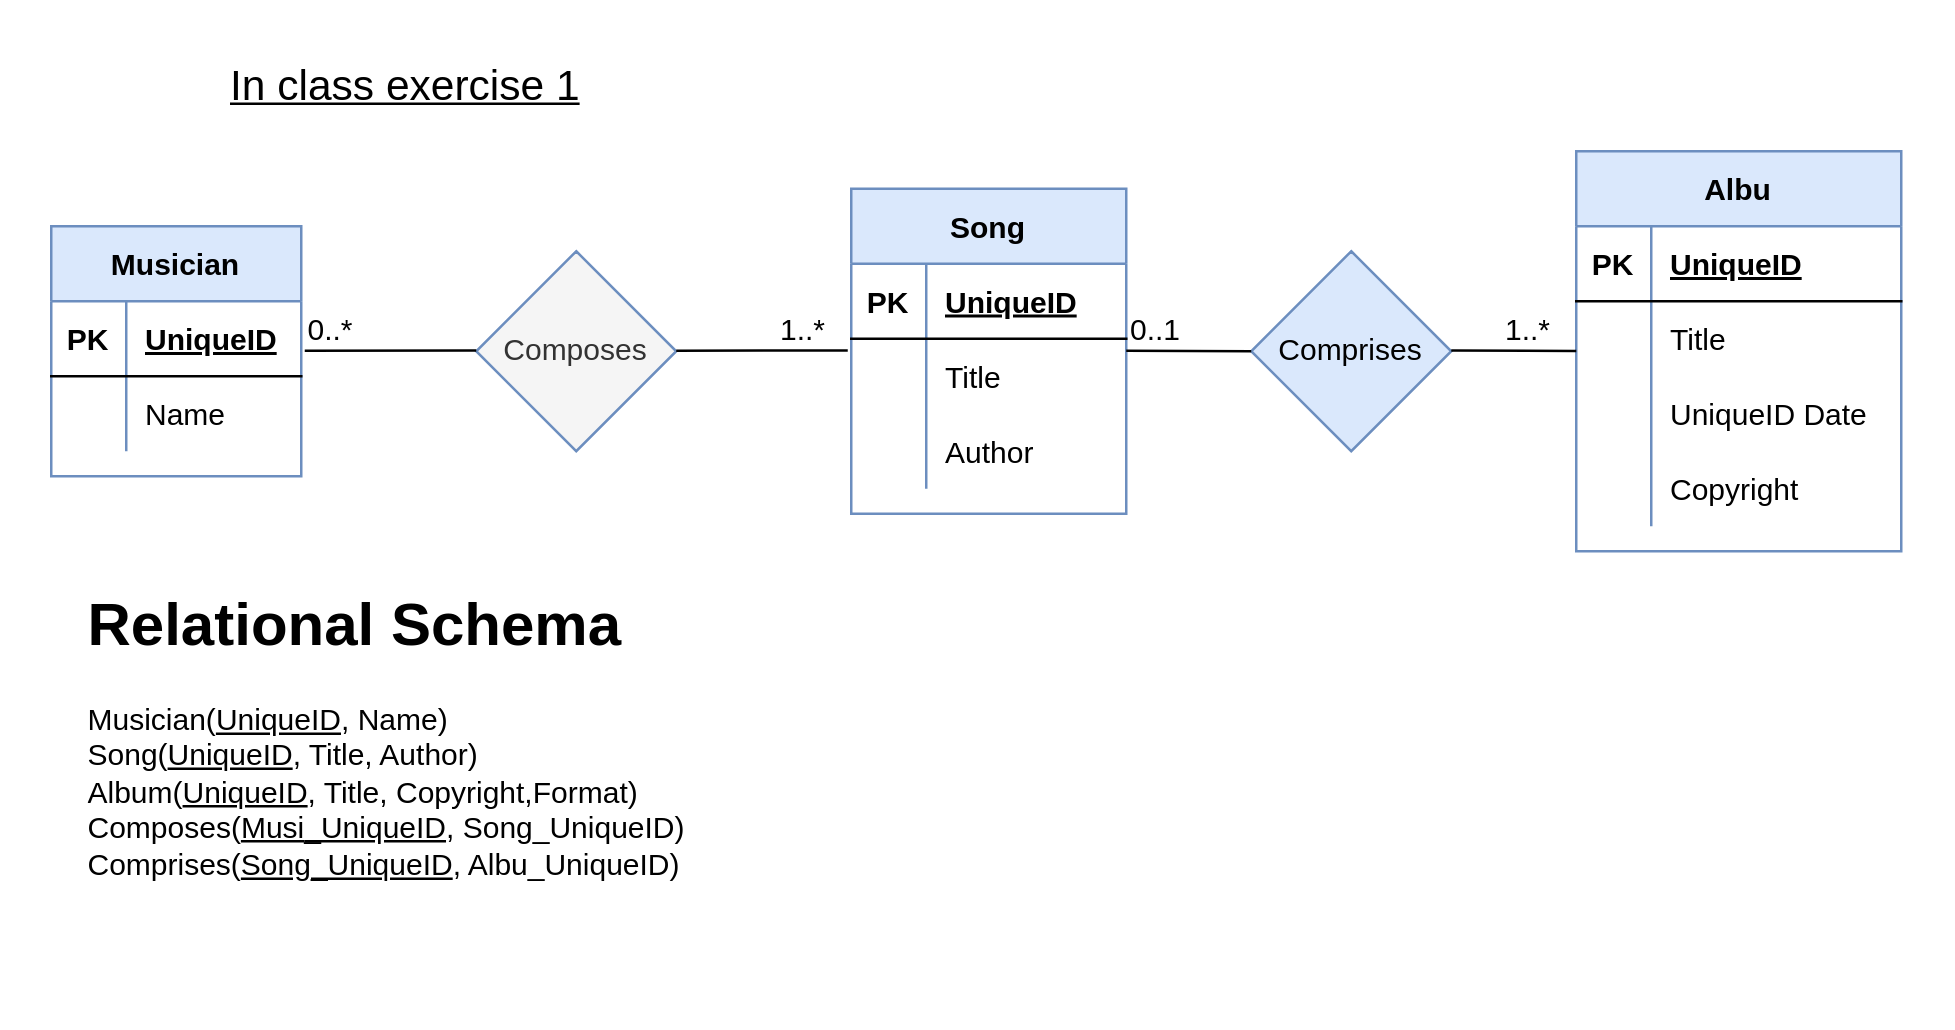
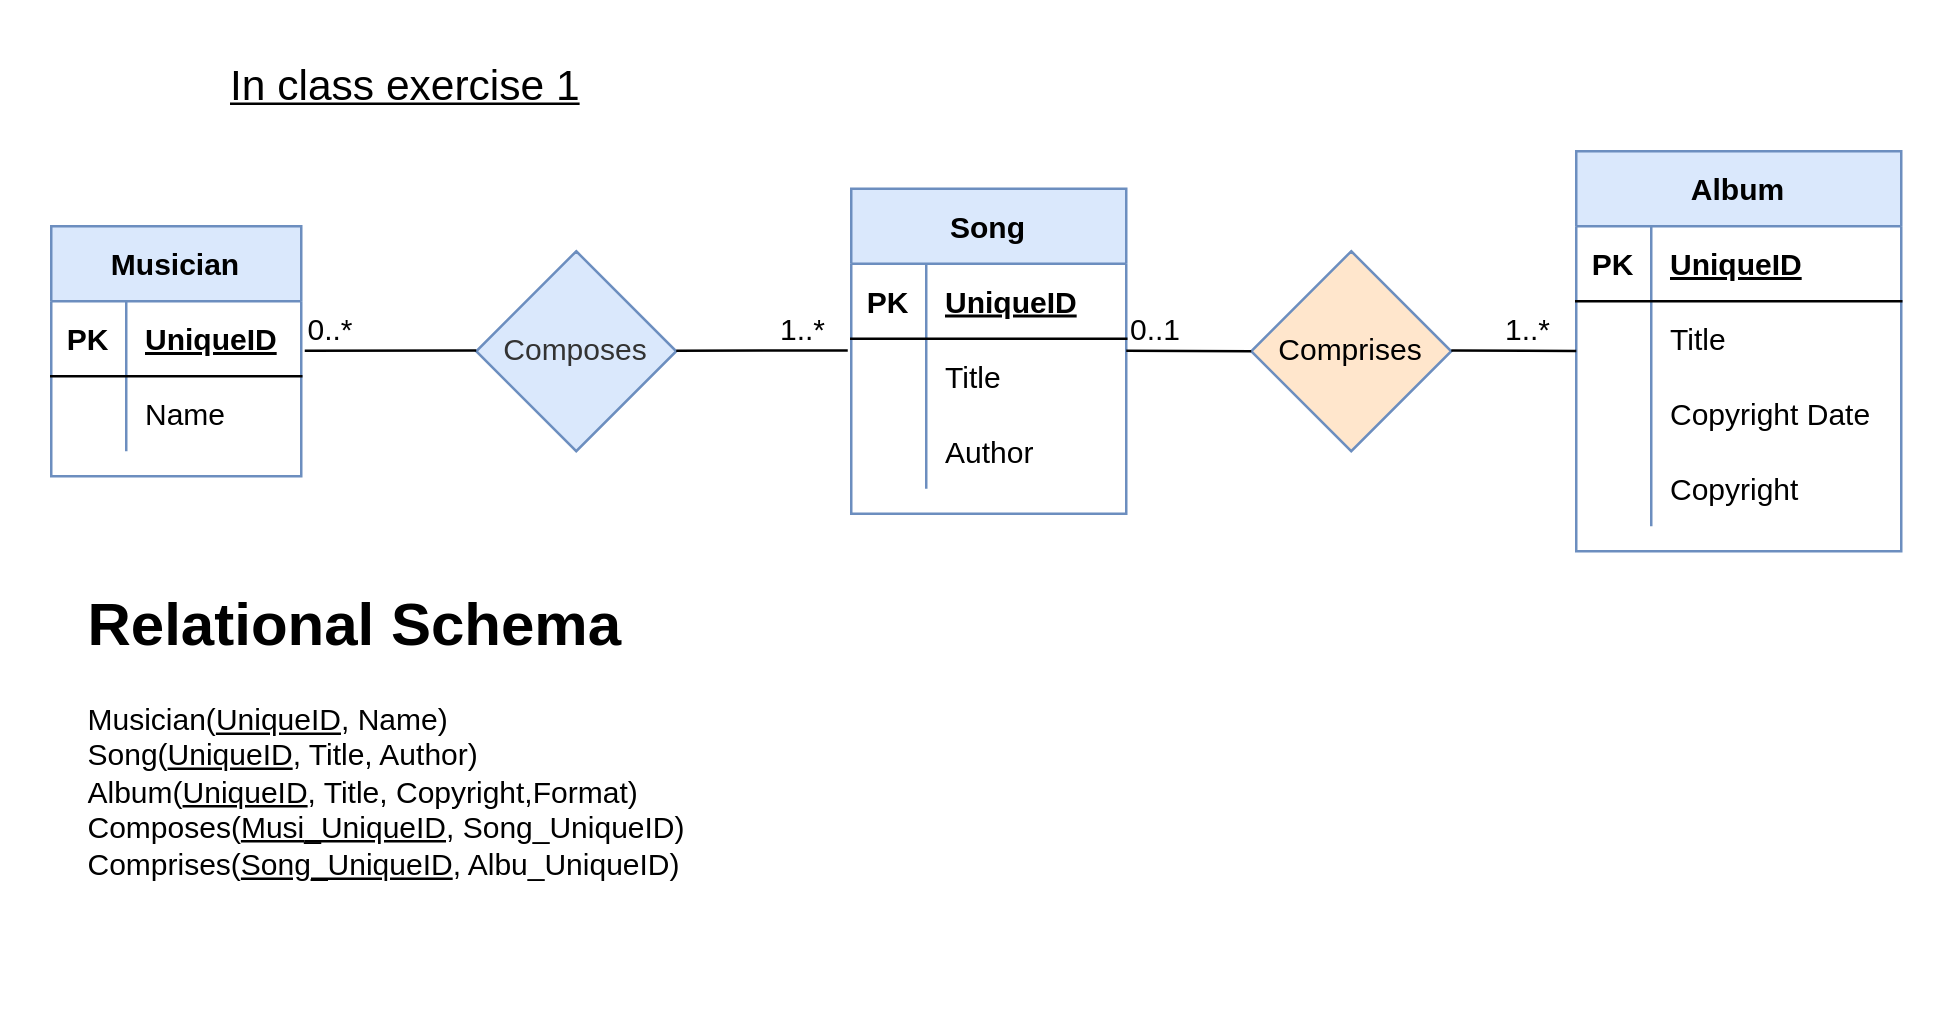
  <mxCell id="0" />
  <mxCell id="1" parent="0" />
  <mxCell id="2" value="Musician" style="shape=table;startSize=30;container=1;collapsible=1;childLayout=tableLayout;fixedRows=1;rowLines=0;fontStyle=1;align=center;resizeLast=1;fillColor=#dae8fc;strokeColor=#6c8ebf;" vertex="1" parent="1"><mxGeometry x="20" y="90" width="100" height="100" as="geometry" /></mxCell>
  <mxCell id="3" value="" style="shape=tableRow;horizontal=0;startSize=0;swimlaneHead=0;swimlaneBody=0;fillColor=none;collapsible=0;dropTarget=0;points=[[0,0.5],[1,0.5]];portConstraint=eastwest;top=0;left=0;right=0;bottom=1;" vertex="1" parent="2"><mxGeometry y="30" width="100" height="30" as="geometry" /></mxCell>
  <mxCell id="4" value="PK" style="shape=partialRectangle;connectable=0;fillColor=none;top=0;left=0;bottom=0;right=0;fontStyle=1;overflow=hidden;" vertex="1" parent="3"><mxGeometry width="30" height="30" as="geometry"><mxRectangle width="30" height="30" as="alternateBounds" /></mxGeometry></mxCell>
  <mxCell id="5" value="UniqueID" style="shape=partialRectangle;connectable=0;fillColor=none;top=0;left=0;bottom=0;right=0;align=left;spacingLeft=6;fontStyle=5;overflow=hidden;" vertex="1" parent="3"><mxGeometry x="30" width="70" height="30" as="geometry"><mxRectangle width="70" height="30" as="alternateBounds" /></mxGeometry></mxCell>
  <mxCell id="6" value="" style="shape=tableRow;horizontal=0;startSize=0;swimlaneHead=0;swimlaneBody=0;fillColor=none;collapsible=0;dropTarget=0;points=[[0,0.5],[1,0.5]];portConstraint=eastwest;top=0;left=0;right=0;bottom=0;" vertex="1" parent="2"><mxGeometry y="60" width="100" height="30" as="geometry" /></mxCell>
  <mxCell id="7" value="" style="shape=partialRectangle;connectable=0;fillColor=none;top=0;left=0;bottom=0;right=0;editable=1;overflow=hidden;" vertex="1" parent="6"><mxGeometry width="30" height="30" as="geometry"><mxRectangle width="30" height="30" as="alternateBounds" /></mxGeometry></mxCell>
  <mxCell id="8" value="Name" style="shape=partialRectangle;connectable=0;fillColor=none;top=0;left=0;bottom=0;right=0;align=left;spacingLeft=6;overflow=hidden;" vertex="1" parent="6"><mxGeometry x="30" width="70" height="30" as="geometry"><mxRectangle width="70" height="30" as="alternateBounds" /></mxGeometry></mxCell>
  <mxCell id="9" value="Song" style="shape=table;startSize=30;container=1;collapsible=1;childLayout=tableLayout;fixedRows=1;rowLines=0;fontStyle=1;align=center;resizeLast=1;fillColor=#dae8fc;strokeColor=#6c8ebf;" vertex="1" parent="1"><mxGeometry x="340" y="75" width="110" height="130" as="geometry" /></mxCell>
  <mxCell id="10" value="" style="shape=tableRow;horizontal=0;startSize=0;swimlaneHead=0;swimlaneBody=0;fillColor=none;collapsible=0;dropTarget=0;points=[[0,0.5],[1,0.5]];portConstraint=eastwest;top=0;left=0;right=0;bottom=1;" vertex="1" parent="9"><mxGeometry y="30" width="110" height="30" as="geometry" /></mxCell>
  <mxCell id="11" value="PK" style="shape=partialRectangle;connectable=0;fillColor=none;top=0;left=0;bottom=0;right=0;fontStyle=1;overflow=hidden;" vertex="1" parent="10"><mxGeometry width="30" height="30" as="geometry"><mxRectangle width="30" height="30" as="alternateBounds" /></mxGeometry></mxCell>
  <mxCell id="12" value="UniqueID" style="shape=partialRectangle;connectable=0;fillColor=none;top=0;left=0;bottom=0;right=0;align=left;spacingLeft=6;fontStyle=5;overflow=hidden;" vertex="1" parent="10"><mxGeometry x="30" width="80" height="30" as="geometry"><mxRectangle width="80" height="30" as="alternateBounds" /></mxGeometry></mxCell>
  <mxCell id="13" value="" style="shape=tableRow;horizontal=0;startSize=0;swimlaneHead=0;swimlaneBody=0;fillColor=none;collapsible=0;dropTarget=0;points=[[0,0.5],[1,0.5]];portConstraint=eastwest;top=0;left=0;right=0;bottom=0;" vertex="1" parent="9"><mxGeometry y="60" width="110" height="30" as="geometry" /></mxCell>
  <mxCell id="14" value="" style="shape=partialRectangle;connectable=0;fillColor=none;top=0;left=0;bottom=0;right=0;editable=1;overflow=hidden;" vertex="1" parent="13"><mxGeometry width="30" height="30" as="geometry"><mxRectangle width="30" height="30" as="alternateBounds" /></mxGeometry></mxCell>
  <mxCell id="15" value="Title" style="shape=partialRectangle;connectable=0;fillColor=none;top=0;left=0;bottom=0;right=0;align=left;spacingLeft=6;overflow=hidden;" vertex="1" parent="13"><mxGeometry x="30" width="80" height="30" as="geometry"><mxRectangle width="80" height="30" as="alternateBounds" /></mxGeometry></mxCell>
  <mxCell id="16" value="" style="shape=tableRow;horizontal=0;startSize=0;swimlaneHead=0;swimlaneBody=0;fillColor=none;collapsible=0;dropTarget=0;points=[[0,0.5],[1,0.5]];portConstraint=eastwest;top=0;left=0;right=0;bottom=0;" vertex="1" parent="9"><mxGeometry y="90" width="110" height="30" as="geometry" /></mxCell>
  <mxCell id="17" value="" style="shape=partialRectangle;connectable=0;fillColor=none;top=0;left=0;bottom=0;right=0;editable=1;overflow=hidden;" vertex="1" parent="16"><mxGeometry width="30" height="30" as="geometry"><mxRectangle width="30" height="30" as="alternateBounds" /></mxGeometry></mxCell>
  <mxCell id="18" value="Author" style="shape=partialRectangle;connectable=0;fillColor=none;top=0;left=0;bottom=0;right=0;align=left;spacingLeft=6;overflow=hidden;" vertex="1" parent="16"><mxGeometry x="30" width="80" height="30" as="geometry"><mxRectangle width="80" height="30" as="alternateBounds" /></mxGeometry></mxCell>
- <mxCell id="19" value="Albu" style="shape=table;startSize=30;container=1;collapsible=1;childLayout=tableLayout;fixedRows=1;rowLines=0;fontStyle=1;align=center;resizeLast=1;fillColor=#dae8fc;strokeColor=#6c8ebf;" vertex="1" parent="1"><mxGeometry x="630" y="60" width="130" height="160" as="geometry" /></mxCell>
+ <mxCell id="19" value="Album" style="shape=table;startSize=30;container=1;collapsible=1;childLayout=tableLayout;fixedRows=1;rowLines=0;fontStyle=1;align=center;resizeLast=1;fillColor=#dae8fc;strokeColor=#6c8ebf;" vertex="1" parent="1"><mxGeometry x="630" y="60" width="130" height="160" as="geometry" /></mxCell>
  <mxCell id="20" value="" style="shape=tableRow;horizontal=0;startSize=0;swimlaneHead=0;swimlaneBody=0;fillColor=none;collapsible=0;dropTarget=0;points=[[0,0.5],[1,0.5]];portConstraint=eastwest;top=0;left=0;right=0;bottom=1;" vertex="1" parent="19"><mxGeometry y="30" width="130" height="30" as="geometry" /></mxCell>
  <mxCell id="21" value="PK" style="shape=partialRectangle;connectable=0;fillColor=none;top=0;left=0;bottom=0;right=0;fontStyle=1;overflow=hidden;" vertex="1" parent="20"><mxGeometry width="30" height="30" as="geometry"><mxRectangle width="30" height="30" as="alternateBounds" /></mxGeometry></mxCell>
  <mxCell id="22" value="UniqueID" style="shape=partialRectangle;connectable=0;fillColor=none;top=0;left=0;bottom=0;right=0;align=left;spacingLeft=6;fontStyle=5;overflow=hidden;" vertex="1" parent="20"><mxGeometry x="30" width="100" height="30" as="geometry"><mxRectangle width="100" height="30" as="alternateBounds" /></mxGeometry></mxCell>
  <mxCell id="23" value="" style="shape=tableRow;horizontal=0;startSize=0;swimlaneHead=0;swimlaneBody=0;fillColor=none;collapsible=0;dropTarget=0;points=[[0,0.5],[1,0.5]];portConstraint=eastwest;top=0;left=0;right=0;bottom=0;" vertex="1" parent="19"><mxGeometry y="60" width="130" height="30" as="geometry" /></mxCell>
  <mxCell id="24" value="" style="shape=partialRectangle;connectable=0;fillColor=none;top=0;left=0;bottom=0;right=0;editable=1;overflow=hidden;" vertex="1" parent="23"><mxGeometry width="30" height="30" as="geometry"><mxRectangle width="30" height="30" as="alternateBounds" /></mxGeometry></mxCell>
  <mxCell id="25" value="Title" style="shape=partialRectangle;connectable=0;fillColor=none;top=0;left=0;bottom=0;right=0;align=left;spacingLeft=6;overflow=hidden;" vertex="1" parent="23"><mxGeometry x="30" width="100" height="30" as="geometry"><mxRectangle width="100" height="30" as="alternateBounds" /></mxGeometry></mxCell>
  <mxCell id="26" value="" style="shape=tableRow;horizontal=0;startSize=0;swimlaneHead=0;swimlaneBody=0;fillColor=none;collapsible=0;dropTarget=0;points=[[0,0.5],[1,0.5]];portConstraint=eastwest;top=0;left=0;right=0;bottom=0;" vertex="1" parent="19"><mxGeometry y="90" width="130" height="30" as="geometry" /></mxCell>
  <mxCell id="27" value="" style="shape=partialRectangle;connectable=0;fillColor=none;top=0;left=0;bottom=0;right=0;editable=1;overflow=hidden;" vertex="1" parent="26"><mxGeometry width="30" height="30" as="geometry"><mxRectangle width="30" height="30" as="alternateBounds" /></mxGeometry></mxCell>
- <mxCell id="28" value="UniqueID Date" style="shape=partialRectangle;connectable=0;fillColor=none;top=0;left=0;bottom=0;right=0;align=left;spacingLeft=6;overflow=hidden;" vertex="1" parent="26"><mxGeometry x="30" width="100" height="30" as="geometry"><mxRectangle width="100" height="30" as="alternateBounds" /></mxGeometry></mxCell>
+ <mxCell id="28" value="Copyright Date" style="shape=partialRectangle;connectable=0;fillColor=none;top=0;left=0;bottom=0;right=0;align=left;spacingLeft=6;overflow=hidden;" vertex="1" parent="26"><mxGeometry x="30" width="100" height="30" as="geometry"><mxRectangle width="100" height="30" as="alternateBounds" /></mxGeometry></mxCell>
  <mxCell id="29" value="" style="shape=tableRow;horizontal=0;startSize=0;swimlaneHead=0;swimlaneBody=0;fillColor=none;collapsible=0;dropTarget=0;points=[[0,0.5],[1,0.5]];portConstraint=eastwest;top=0;left=0;right=0;bottom=0;" vertex="1" parent="19"><mxGeometry y="120" width="130" height="30" as="geometry" /></mxCell>
  <mxCell id="30" value="" style="shape=partialRectangle;connectable=0;fillColor=none;top=0;left=0;bottom=0;right=0;editable=1;overflow=hidden;" vertex="1" parent="29"><mxGeometry width="30" height="30" as="geometry"><mxRectangle width="30" height="30" as="alternateBounds" /></mxGeometry></mxCell>
  <mxCell id="31" value="Copyright" style="shape=partialRectangle;connectable=0;fillColor=none;top=0;left=0;bottom=0;right=0;align=left;spacingLeft=6;overflow=hidden;" vertex="1" parent="29"><mxGeometry x="30" width="100" height="30" as="geometry"><mxRectangle width="100" height="30" as="alternateBounds" /></mxGeometry></mxCell>
- <mxCell id="32" value="&lt;span style=&quot;color: rgb(51, 51, 51); font-weight: 400;&quot;&gt;Composes&lt;/span&gt;" style="rhombus;whiteSpace=wrap;html=1;startSize=30;fontStyle=1;fillColor=#f5f5f5;strokeColor=#6c8ebf;" vertex="1" parent="1"><mxGeometry x="190" y="100" width="80" height="80" as="geometry" /></mxCell>
- <mxCell id="33" value="&lt;span style=&quot;font-weight: normal;&quot;&gt;Comprises&lt;/span&gt;" style="rhombus;whiteSpace=wrap;html=1;startSize=30;fontStyle=1;fillColor=#dae8fc;strokeColor=#6c8ebf;" vertex="1" parent="1"><mxGeometry x="500" y="100" width="80" height="80" as="geometry" /></mxCell>
+ <mxCell id="32" value="&lt;span style=&quot;color: rgb(51, 51, 51); font-weight: 400;&quot;&gt;Composes&lt;/span&gt;" style="rhombus;whiteSpace=wrap;html=1;startSize=30;fontStyle=1;fillColor=#dae8fc;strokeColor=#6c8ebf;" vertex="1" parent="1"><mxGeometry x="190" y="100" width="80" height="80" as="geometry" /></mxCell>
+ <mxCell id="33" value="&lt;span style=&quot;font-weight: normal;&quot;&gt;Comprises&lt;/span&gt;" style="rhombus;whiteSpace=wrap;html=1;startSize=30;fontStyle=1;fillColor=#ffe6cc;strokeColor=#6c8ebf;" vertex="1" parent="1"><mxGeometry x="500" y="100" width="80" height="80" as="geometry" /></mxCell>
  <mxCell id="34" style="edgeStyle=none;rounded=0;orthogonalLoop=1;jettySize=auto;html=1;exitX=0;exitY=0;exitDx=0;exitDy=0;startArrow=classic;startFill=1;endArrow=none;endFill=0;" edge="1" parent="1" source="33" target="33"><mxGeometry relative="1" as="geometry" /></mxCell>
  <mxCell id="35" value="" style="endArrow=none;html=1;rounded=0;exitX=1.014;exitY=0.659;exitDx=0;exitDy=0;exitPerimeter=0;" edge="1" parent="1" source="3"><mxGeometry relative="1" as="geometry"><mxPoint x="30" y="139.66" as="sourcePoint" /><mxPoint x="190" y="139.66" as="targetPoint" /></mxGeometry></mxCell>
  <mxCell id="36" value="0..*" style="resizable=0;html=1;align=left;verticalAlign=bottom;" connectable="0" vertex="1" parent="35"><mxGeometry x="-1" relative="1" as="geometry" /></mxCell>
  <mxCell id="37" value="" style="resizable=0;html=1;align=right;verticalAlign=bottom;" connectable="0" vertex="1" parent="35"><mxGeometry x="1" relative="1" as="geometry" /></mxCell>
  <mxCell id="38" value="" style="endArrow=none;html=1;rounded=0;exitX=1.014;exitY=0.659;exitDx=0;exitDy=0;exitPerimeter=0;" edge="1" parent="1"><mxGeometry relative="1" as="geometry"><mxPoint x="338.6" y="139.66" as="sourcePoint" /><mxPoint x="270" y="139.77" as="targetPoint" /></mxGeometry></mxCell>
  <mxCell id="39" value="1..*" style="resizable=0;html=1;align=left;verticalAlign=bottom;" connectable="0" vertex="1" parent="38"><mxGeometry x="-1" relative="1" as="geometry"><mxPoint x="-29" as="offset" /></mxGeometry></mxCell>
  <mxCell id="40" value="" style="resizable=0;html=1;align=right;verticalAlign=bottom;" connectable="0" vertex="1" parent="38"><mxGeometry x="1" relative="1" as="geometry" /></mxCell>
  <mxCell id="41" value="" style="endArrow=none;html=1;rounded=0;exitX=1.014;exitY=0.659;exitDx=0;exitDy=0;exitPerimeter=0;" edge="1" parent="1"><mxGeometry relative="1" as="geometry"><mxPoint x="450" y="139.77" as="sourcePoint" /><mxPoint x="500" y="140" as="targetPoint" /></mxGeometry></mxCell>
  <mxCell id="42" value="0..1" style="resizable=0;html=1;align=left;verticalAlign=bottom;" connectable="0" vertex="1" parent="41"><mxGeometry x="-1" relative="1" as="geometry" /></mxCell>
  <mxCell id="43" value="" style="resizable=0;html=1;align=right;verticalAlign=bottom;" connectable="0" vertex="1" parent="41"><mxGeometry x="1" relative="1" as="geometry" /></mxCell>
  <mxCell id="44" value="" style="endArrow=none;html=1;rounded=0;exitX=1.014;exitY=0.659;exitDx=0;exitDy=0;exitPerimeter=0;" edge="1" parent="1"><mxGeometry relative="1" as="geometry"><mxPoint x="630" y="139.89" as="sourcePoint" /><mxPoint x="580" y="139.66" as="targetPoint" /></mxGeometry></mxCell>
  <mxCell id="45" value="1..*" style="resizable=0;html=1;align=left;verticalAlign=bottom;" connectable="0" vertex="1" parent="44"><mxGeometry x="-1" relative="1" as="geometry"><mxPoint x="-30" as="offset" /></mxGeometry></mxCell>
  <mxCell id="46" value="" style="resizable=0;html=1;align=right;verticalAlign=bottom;" connectable="0" vertex="1" parent="44"><mxGeometry x="1" relative="1" as="geometry" /></mxCell>
  <mxCell id="47" value="&lt;h1&gt;Relational Schema&lt;/h1&gt;&lt;p&gt;Musician(&lt;u&gt;UniqueID&lt;/u&gt;, Name)&lt;br&gt;Song(&lt;u&gt;UniqueID&lt;/u&gt;, Title, Author)&lt;br&gt;Album(&lt;u&gt;UniqueID&lt;/u&gt;, Title, Copyright,Format)&lt;br&gt;&lt;span style=&quot;background-color: initial;&quot;&gt;Composes(&lt;u&gt;Musi&lt;/u&gt;&lt;/span&gt;&lt;span style=&quot;background-color: initial;&quot;&gt;&lt;u&gt;_UniqueID&lt;/u&gt;&lt;/span&gt;&lt;span style=&quot;background-color: initial;&quot;&gt;, Song_UniqueID)&lt;br&gt;&lt;/span&gt;Comprises(&lt;u&gt;Song_UniqueID&lt;/u&gt;, Albu_UniqueID)&lt;/p&gt;" style="text;html=1;strokeColor=none;fillColor=none;spacing=5;spacingTop=-20;whiteSpace=wrap;overflow=hidden;rounded=0;" vertex="1" parent="1"><mxGeometry x="30" y="230" width="250" height="160" as="geometry" /></mxCell>
  <mxCell id="48" value="In class exercise 1" style="text;html=1;strokeColor=none;fillColor=none;align=left;verticalAlign=middle;whiteSpace=wrap;rounded=0;fontSize=17;fontStyle=4" vertex="1" parent="1"><mxGeometry x="90" y="20" width="230" height="30" as="geometry" /></mxCell>
